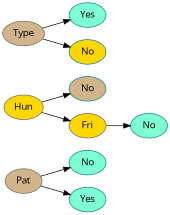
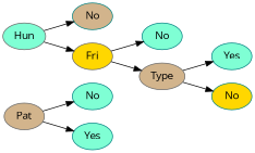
  digraph {
    fontname="Open Sans"
    rankdir=LR
    node [color=teal fillcolor=aquamarine fontname="Open Sans" style=filled]
    edge [fontname="Open Sans"]
    n1 [color=gray40 fillcolor=tan label=Pat]
    n2 [label=No]
    n3 [label=Yes]
-   n4 [color=gray40 fillcolor=gold label=Hun]
+   n4 [color=gray40 label=Hun]
    n5 [fillcolor=tan label=No]
    n6 [color=gray40 fillcolor=gold label=Fri]
    n7 [label=No]
    n8 [color=gray40 fillcolor=tan label=Type]
    n9 [label=Yes]
    n10 [fillcolor=gold label=No]
    n1 -> n2
    n1 -> n3
    n4 -> n5
    n4 -> n6
    n6 -> n7
+   n6 -> n8
    n8 -> n9
    n8 -> n10
  }
